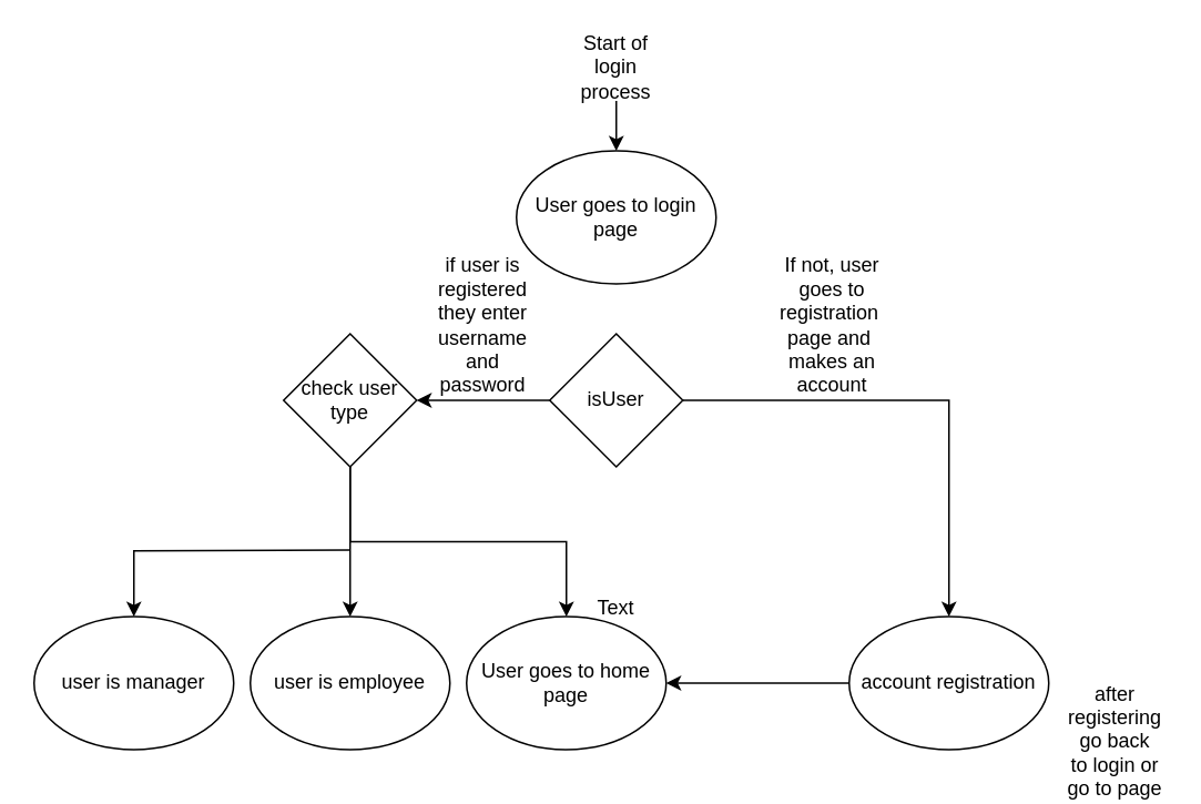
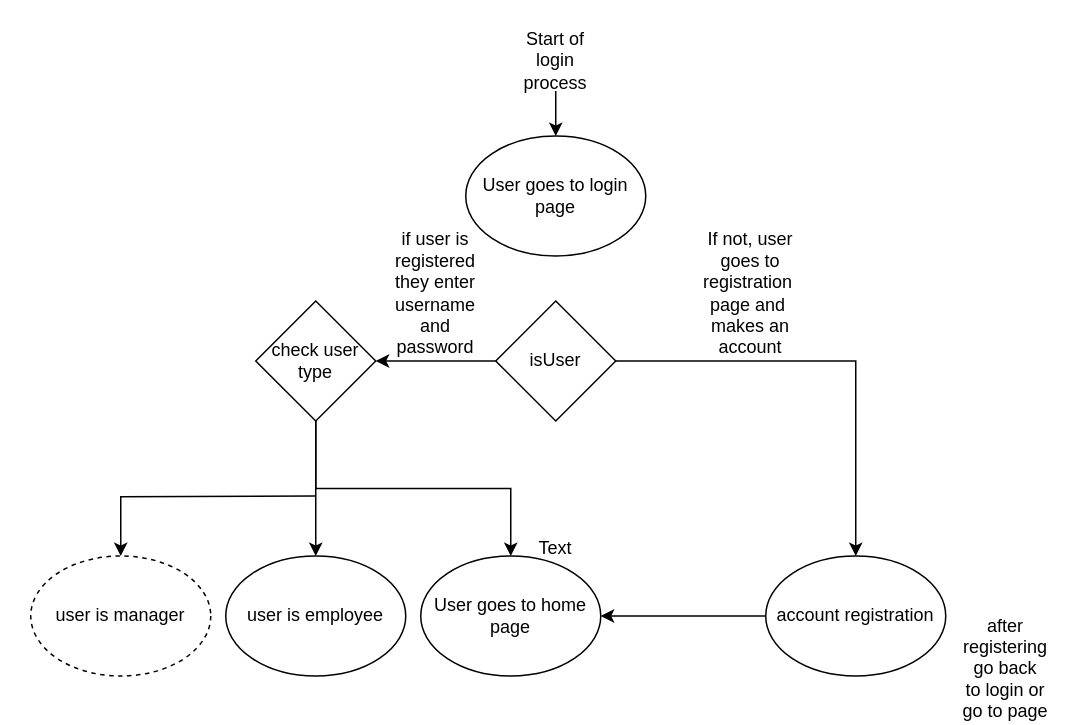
  <mxCell id="0" />
  <mxCell id="1" parent="0" />
  <mxCell id="2" style="edgeStyle=orthogonalEdgeStyle;rounded=0;orthogonalLoop=1;jettySize=auto;html=1;entryX=0.5;entryY=0;entryDx=0;entryDy=0;" edge="1" parent="1" source="3" target="4"><mxGeometry relative="1" as="geometry" /></mxCell>
  <mxCell id="3" value="Start of login process" style="text;html=1;strokeColor=none;fillColor=none;align=center;verticalAlign=middle;whiteSpace=wrap;rounded=0;" vertex="1" parent="1"><mxGeometry x="340" width="60" height="40" as="geometry" y="20" /></mxCell>
  <mxCell id="4" value="User goes to login page" style="ellipse;whiteSpace=wrap;html=1;" vertex="1" parent="1"><mxGeometry x="310" y="90" width="120" height="80" as="geometry" /></mxCell>
  <mxCell id="5" value="if user is registered they enter username and password" style="text;html=1;strokeColor=none;fillColor=none;align=center;verticalAlign=middle;whiteSpace=wrap;rounded=0;" vertex="1" parent="1"><mxGeometry x="260" y="180" width="60" height="30" as="geometry" /></mxCell>
  <mxCell id="6" value="If not, user goes to registration&amp;nbsp;&lt;br&gt;page and&amp;nbsp;&lt;br&gt;makes an&lt;br&gt;account" style="text;html=1;strokeColor=none;fillColor=none;align=center;verticalAlign=middle;whiteSpace=wrap;rounded=0;" vertex="1" parent="1"><mxGeometry x="470" y="180" width="60" height="30" as="geometry" /></mxCell>
  <mxCell id="7" value="User goes to home page" style="ellipse;whiteSpace=wrap;html=1;" vertex="1" parent="1"><mxGeometry x="280" y="370" width="120" height="80" as="geometry" /></mxCell>
- <mxCell id="8" value="user is manager" style="ellipse;whiteSpace=wrap;html=1;" vertex="1" parent="1"><mxGeometry x="20" y="370" width="120" height="80" as="geometry" /></mxCell>
+ <mxCell id="8" value="user is manager" style="ellipse;whiteSpace=wrap;html=1;dashed=1;" vertex="1" parent="1"><mxGeometry x="20" y="370" width="120" height="80" as="geometry" /></mxCell>
  <mxCell id="9" value="user is employee" style="ellipse;whiteSpace=wrap;html=1;" vertex="1" parent="1"><mxGeometry x="150" y="370" width="120" height="80" as="geometry" /></mxCell>
  <mxCell id="10" style="edgeStyle=orthogonalEdgeStyle;rounded=0;orthogonalLoop=1;jettySize=auto;html=1;entryX=1;entryY=0.5;entryDx=0;entryDy=0;exitX=0;exitY=0.5;exitDx=0;exitDy=0;" edge="1" parent="1" source="11" target="7"><mxGeometry relative="1" as="geometry"><Array as="points" /></mxGeometry></mxCell>
  <mxCell id="11" value="account registration" style="ellipse;whiteSpace=wrap;html=1;" vertex="1" parent="1"><mxGeometry x="510" y="370" width="120" height="80" as="geometry" /></mxCell>
  <mxCell id="12" style="edgeStyle=orthogonalEdgeStyle;rounded=0;orthogonalLoop=1;jettySize=auto;html=1;exitX=1;exitY=0.5;exitDx=0;exitDy=0;entryX=0.5;entryY=0;entryDx=0;entryDy=0;" edge="1" parent="1" source="14" target="11"><mxGeometry relative="1" as="geometry" /></mxCell>
  <mxCell id="13" style="edgeStyle=orthogonalEdgeStyle;rounded=0;orthogonalLoop=1;jettySize=auto;html=1;" edge="1" parent="1" source="14" target="18"><mxGeometry relative="1" as="geometry"><mxPoint x="280" y="240" as="targetPoint" /></mxGeometry></mxCell>
  <mxCell id="14" value="isUser" style="rhombus;whiteSpace=wrap;html=1;" vertex="1" parent="1"><mxGeometry x="330" y="200" width="80" height="80" as="geometry" /></mxCell>
  <mxCell id="15" style="edgeStyle=orthogonalEdgeStyle;rounded=0;orthogonalLoop=1;jettySize=auto;html=1;entryX=0.5;entryY=0;entryDx=0;entryDy=0;" edge="1" parent="1" target="8"><mxGeometry relative="1" as="geometry"><mxPoint x="210" y="330" as="sourcePoint" /></mxGeometry></mxCell>
  <mxCell id="16" style="edgeStyle=orthogonalEdgeStyle;rounded=0;orthogonalLoop=1;jettySize=auto;html=1;entryX=0.5;entryY=0;entryDx=0;entryDy=0;" edge="1" parent="1" source="18" target="9"><mxGeometry relative="1" as="geometry"><Array as="points"><mxPoint x="210" y="320" /><mxPoint x="210" y="320" /></Array></mxGeometry></mxCell>
  <mxCell id="17" style="edgeStyle=orthogonalEdgeStyle;rounded=0;orthogonalLoop=1;jettySize=auto;html=1;exitX=0.5;exitY=1;exitDx=0;exitDy=0;entryX=0.5;entryY=0;entryDx=0;entryDy=0;" edge="1" parent="1" source="18" target="7"><mxGeometry relative="1" as="geometry" /></mxCell>
  <mxCell id="18" value="check user type" style="rhombus;whiteSpace=wrap;html=1;" vertex="1" parent="1"><mxGeometry x="170" y="200" width="80" height="80" as="geometry" /></mxCell>
  <mxCell id="19" value="Text" style="text;html=1;strokeColor=none;fillColor=none;align=center;verticalAlign=middle;whiteSpace=wrap;rounded=0;" vertex="1" parent="1"><mxGeometry x="340" y="350" width="60" height="30" as="geometry" /></mxCell>
  <mxCell id="20" value="after registering&lt;br&gt;go back&lt;br&gt;to login or go to page" style="text;html=1;strokeColor=none;fillColor=none;align=center;verticalAlign=middle;whiteSpace=wrap;rounded=0;" vertex="1" parent="1"><mxGeometry x="640" y="430" width="60" height="30" as="geometry" /></mxCell>
